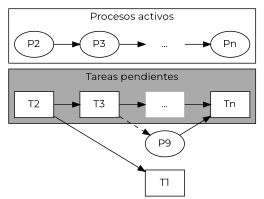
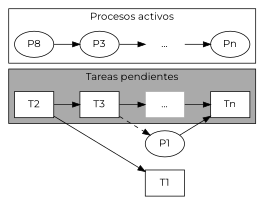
  digraph {
    fontname=Montserrat
    rankdir=LR
    node [fontname=Montserrat]
    edge [fontname=Montserrat]
    T1 [fillcolor=white shape=box style=filled]
-   P1 [label=P9]
+   P1
    T2 [fillcolor=white shape=box style=filled]
    T3 [fillcolor=white shape=box style=filled]
    n5 [color="#AAAAAA" fillcolor=white label="..." shape=box style=filled]
    Tn [fillcolor=white shape=box style=filled]
-   P2
+   P2 [label=P8]
    P3
    n9 [color=white label="..."]
    Pn
    subgraph sub_1 {
      rank=same
      T1
      P1
    }
    subgraph cluster_2 {
      bgcolor="#AAAAAA"
      label="Tareas pendientes"
      T2
      T3
      n5
      Tn
    }
    subgraph cluster_3 {
      label="Procesos activos"
      P2
      P3
      n9
      Pn
    }
    P1 -> Tn
    T2 -> T1
    T2 -> T3
    T3 -> P1 [style=dashed]
    T3 -> n5
    n5 -> Tn
    P2 -> P3
    P3 -> n9
    n9 -> Pn
  }
